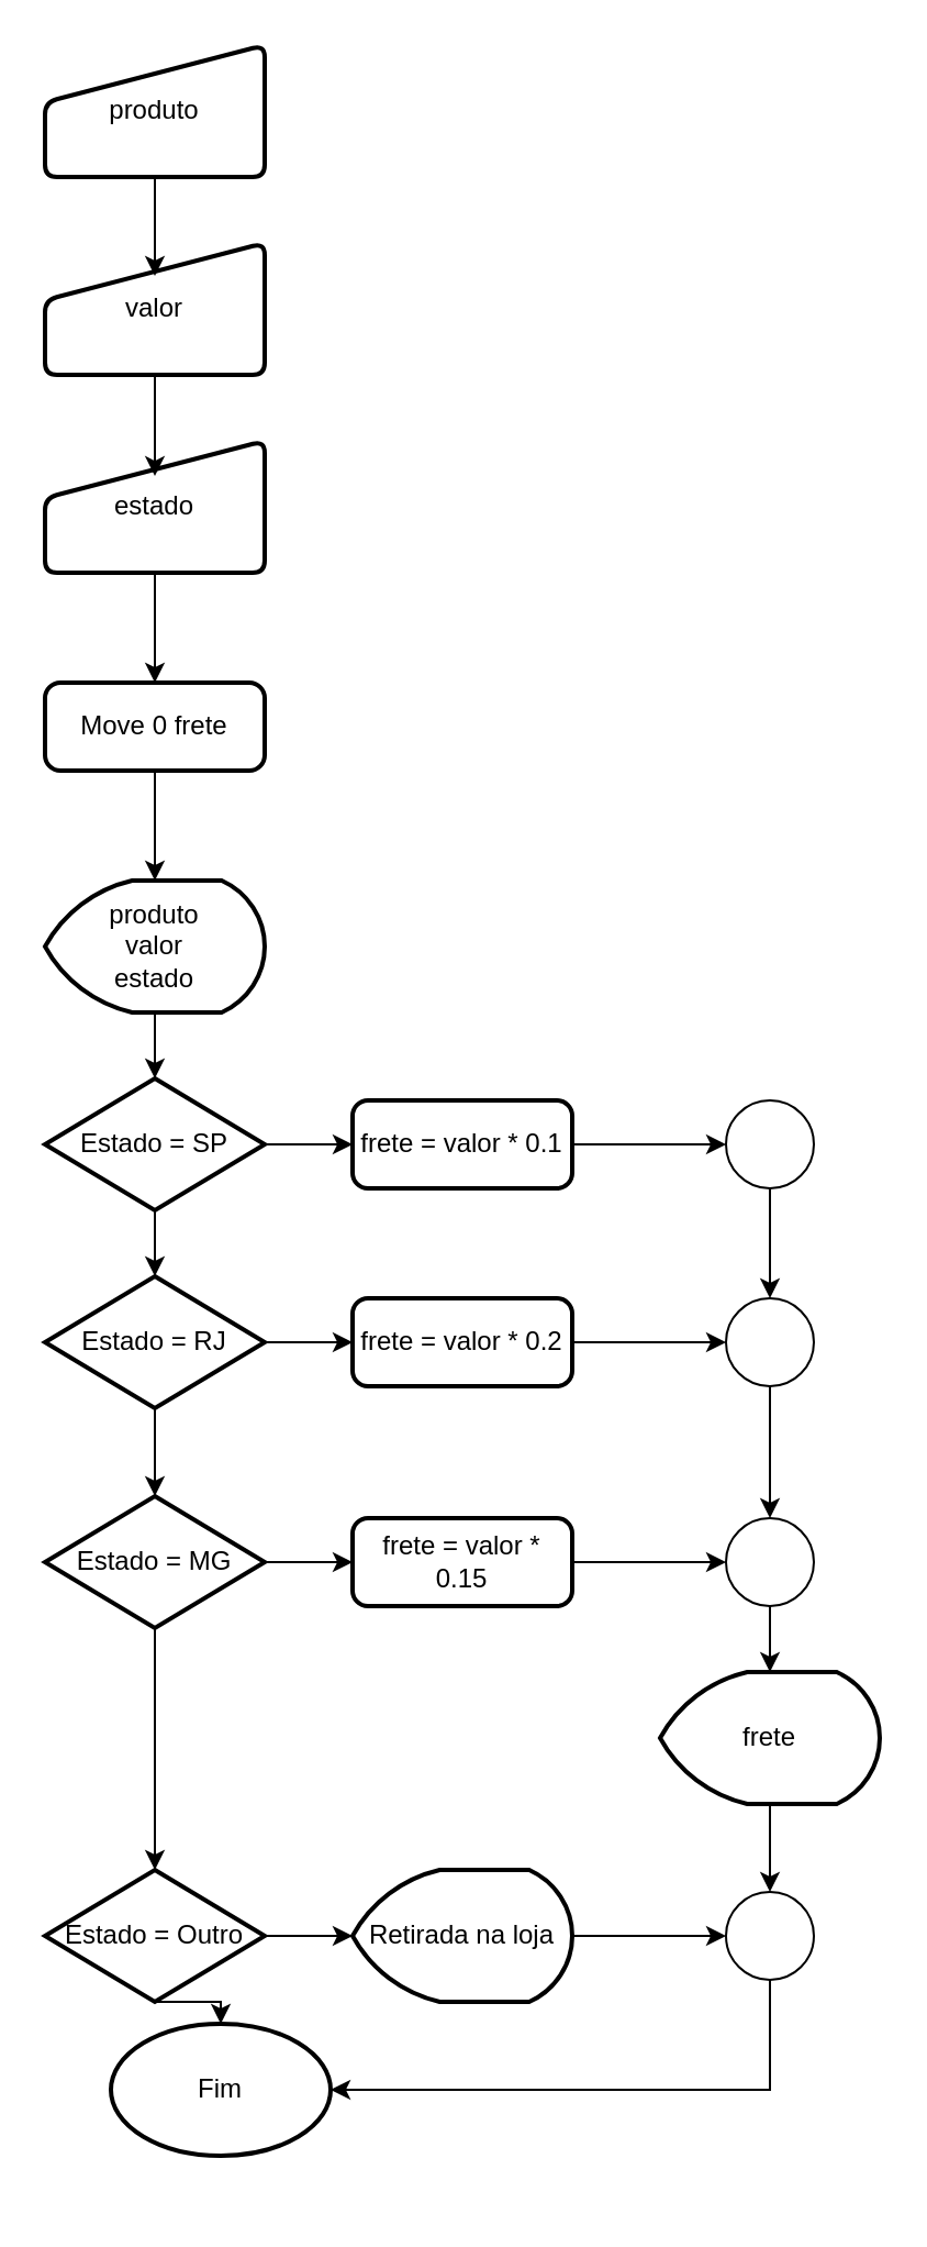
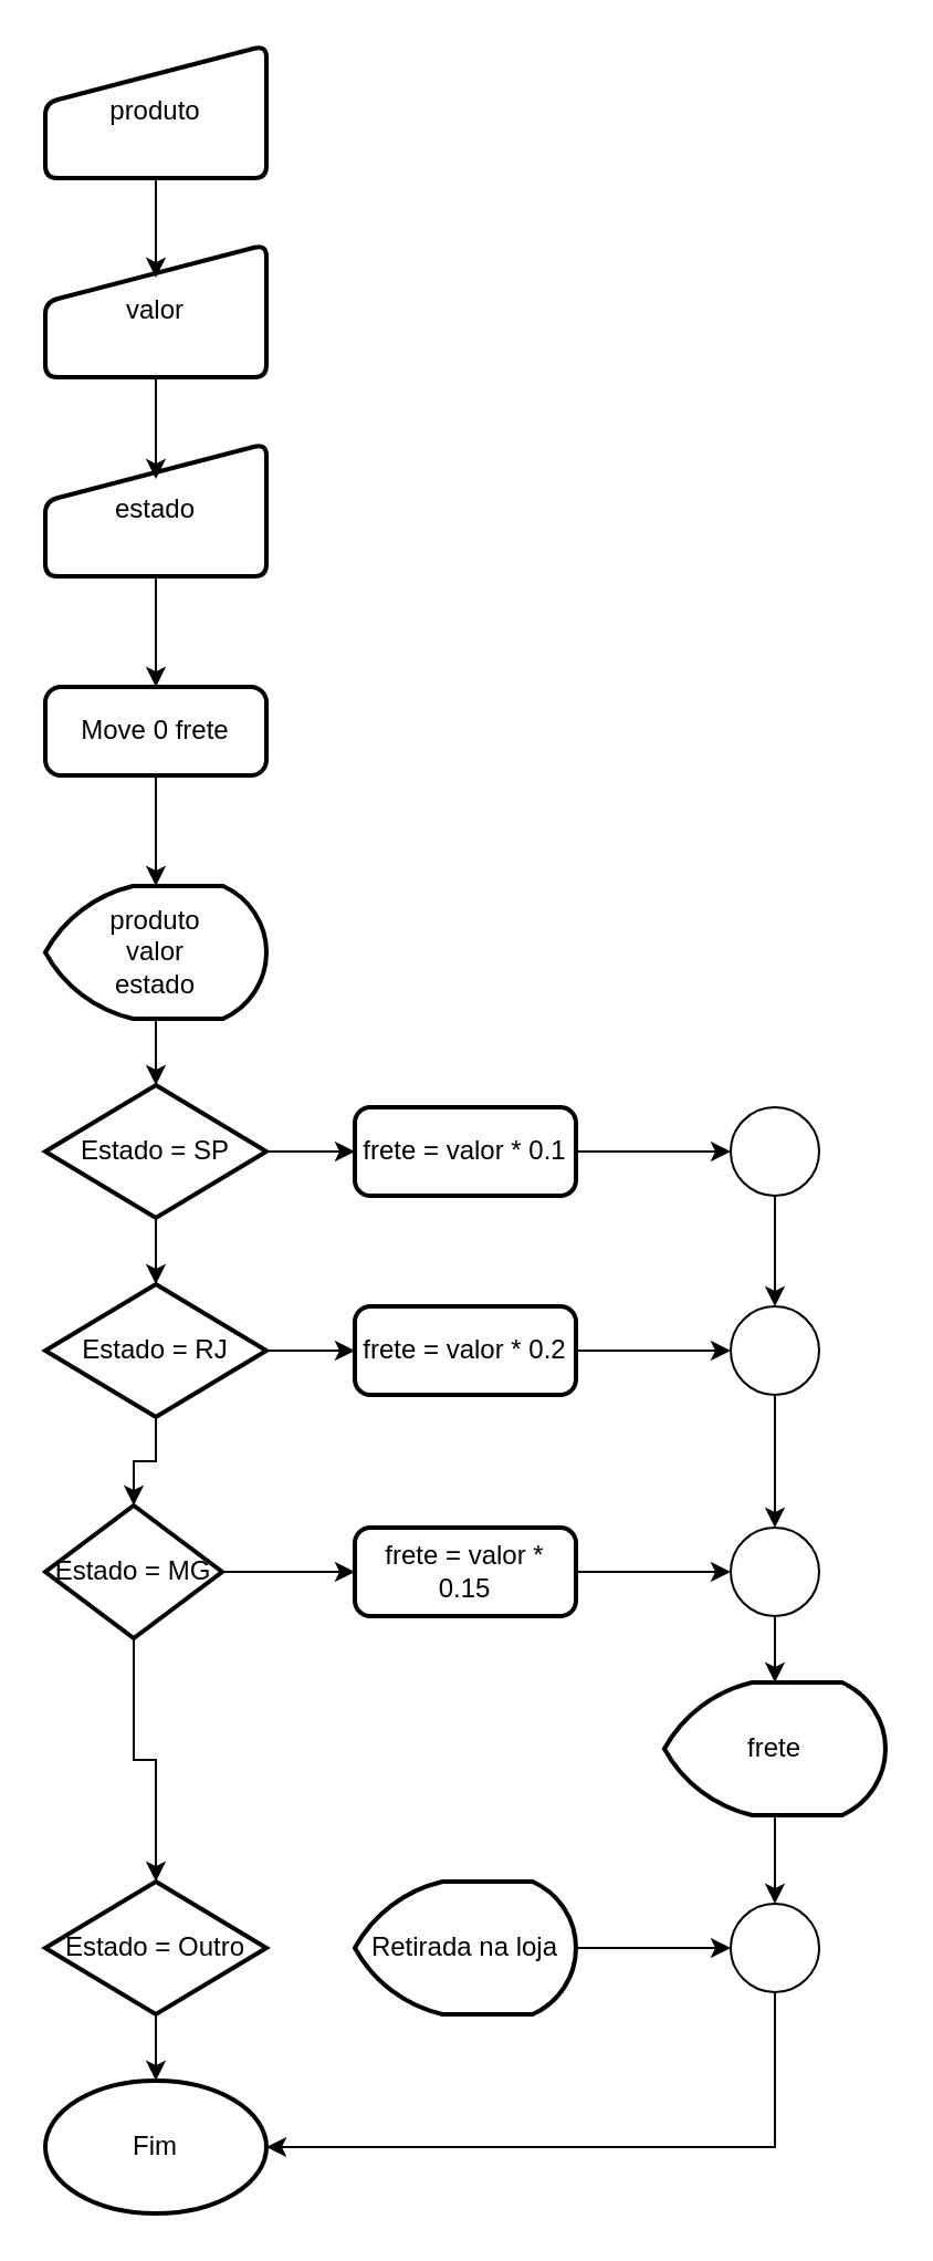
  <mxCell id="0" />
  <mxCell id="1" parent="0" />
  <mxCell id="2" value="produto" style="html=1;strokeWidth=2;shape=manualInput;whiteSpace=wrap;rounded=1;size=26;arcSize=11;" vertex="1" parent="1"><mxGeometry x="20" y="20" width="100" height="60" as="geometry" /></mxCell>
  <mxCell id="3" value="valor" style="html=1;strokeWidth=2;shape=manualInput;whiteSpace=wrap;rounded=1;size=26;arcSize=11;" vertex="1" parent="1"><mxGeometry x="20" y="110" width="100" height="60" as="geometry" /></mxCell>
  <mxCell id="4" style="edgeStyle=orthogonalEdgeStyle;rounded=0;orthogonalLoop=1;jettySize=auto;html=1;exitX=0.5;exitY=1;exitDx=0;exitDy=0;entryX=0.5;entryY=0;entryDx=0;entryDy=0;" edge="1" parent="1" source="5" target="8"><mxGeometry relative="1" as="geometry" /></mxCell>
  <mxCell id="5" value="estado" style="html=1;strokeWidth=2;shape=manualInput;whiteSpace=wrap;rounded=1;size=26;arcSize=11;" vertex="1" parent="1"><mxGeometry x="20" y="200" width="100" height="60" as="geometry" /></mxCell>
  <mxCell id="6" style="edgeStyle=orthogonalEdgeStyle;rounded=0;orthogonalLoop=1;jettySize=auto;html=1;exitX=0.5;exitY=1;exitDx=0;exitDy=0;entryX=0.5;entryY=0.25;entryDx=0;entryDy=0;entryPerimeter=0;" edge="1" parent="1" source="2" target="3"><mxGeometry relative="1" as="geometry" /></mxCell>
  <mxCell id="7" style="edgeStyle=orthogonalEdgeStyle;rounded=0;orthogonalLoop=1;jettySize=auto;html=1;exitX=0.5;exitY=1;exitDx=0;exitDy=0;entryX=0.5;entryY=0.267;entryDx=0;entryDy=0;entryPerimeter=0;" edge="1" parent="1" source="3" target="5"><mxGeometry relative="1" as="geometry" /></mxCell>
  <mxCell id="8" value="Move 0 frete" style="rounded=1;whiteSpace=wrap;html=1;absoluteArcSize=1;arcSize=14;strokeWidth=2;" vertex="1" parent="1"><mxGeometry x="20" y="310" width="100" height="40" as="geometry" /></mxCell>
  <mxCell id="9" style="edgeStyle=orthogonalEdgeStyle;rounded=0;orthogonalLoop=1;jettySize=auto;html=1;exitX=1;exitY=0.5;exitDx=0;exitDy=0;exitPerimeter=0;entryX=0;entryY=0.5;entryDx=0;entryDy=0;" edge="1" parent="1" source="10" target="15"><mxGeometry relative="1" as="geometry" /></mxCell>
  <mxCell id="10" value="Estado = SP" style="strokeWidth=2;html=1;shape=mxgraph.flowchart.decision;whiteSpace=wrap;" vertex="1" parent="1"><mxGeometry x="20" y="490" width="100" height="60" as="geometry" /></mxCell>
  <mxCell id="11" style="edgeStyle=orthogonalEdgeStyle;rounded=0;orthogonalLoop=1;jettySize=auto;html=1;exitX=1;exitY=0.5;exitDx=0;exitDy=0;exitPerimeter=0;entryX=0;entryY=0.5;entryDx=0;entryDy=0;" edge="1" parent="1" source="12" target="16"><mxGeometry relative="1" as="geometry" /></mxCell>
  <mxCell id="12" value="Estado = RJ" style="strokeWidth=2;html=1;shape=mxgraph.flowchart.decision;whiteSpace=wrap;" vertex="1" parent="1"><mxGeometry x="20" y="580" width="100" height="60" as="geometry" /></mxCell>
  <mxCell id="13" style="edgeStyle=orthogonalEdgeStyle;rounded=0;orthogonalLoop=1;jettySize=auto;html=1;exitX=1;exitY=0.5;exitDx=0;exitDy=0;exitPerimeter=0;entryX=0;entryY=0.5;entryDx=0;entryDy=0;" edge="1" parent="1" source="14" target="17"><mxGeometry relative="1" as="geometry" /></mxCell>
- <mxCell id="14" value="Estado = MG" style="strokeWidth=2;html=1;shape=mxgraph.flowchart.decision;whiteSpace=wrap;" vertex="1" parent="1"><mxGeometry x="20" y="680" width="100" height="60" as="geometry" /></mxCell>
+ <mxCell id="14" value="Estado = MG" style="strokeWidth=2;html=1;shape=mxgraph.flowchart.decision;whiteSpace=wrap;" vertex="1" parent="1"><mxGeometry x="20" y="680" width="80" height="60" as="geometry" /></mxCell>
  <mxCell id="15" value="frete = valor * 0.1" style="rounded=1;whiteSpace=wrap;html=1;absoluteArcSize=1;arcSize=14;strokeWidth=2;" vertex="1" parent="1"><mxGeometry x="160" y="500" width="100" height="40" as="geometry" /></mxCell>
  <mxCell id="16" value="frete = valor * 0.2&lt;span style=&quot;color: rgba(0, 0, 0, 0); font-family: monospace; font-size: 0px; text-align: start; text-wrap: nowrap;&quot;&gt;%3CmxGraphModel%3E%3Croot%3E%3CmxCell%20id%3D%220%22%2F%3E%3CmxCell%20id%3D%221%22%20parent%3D%220%22%2F%3E%3CmxCell%20id%3D%222%22%20value%3D%22frete%20%3D%20valor%20*%200.1%22%20style%3D%22rounded%3D1%3BwhiteSpace%3Dwrap%3Bhtml%3D1%3BabsoluteArcSize%3D1%3BarcSize%3D14%3BstrokeWidth%3D2%3B%22%20vertex%3D%221%22%20parent%3D%221%22%3E%3CmxGeometry%20x%3D%22490%22%20y%3D%22520%22%20width%3D%22100%22%20height%3D%2240%22%20as%3D%22geometry%22%2F%3E%3C%2FmxCell%3E%3C%2Froot%3E%3C%2FmxGraphModel%3E&lt;/span&gt;" style="rounded=1;whiteSpace=wrap;html=1;absoluteArcSize=1;arcSize=14;strokeWidth=2;" vertex="1" parent="1"><mxGeometry x="160" y="590" width="100" height="40" as="geometry" /></mxCell>
  <mxCell id="17" value="frete = valor * 0.15" style="rounded=1;whiteSpace=wrap;html=1;absoluteArcSize=1;arcSize=14;strokeWidth=2;" vertex="1" parent="1"><mxGeometry x="160" y="690" width="100" height="40" as="geometry" /></mxCell>
  <mxCell id="18" style="edgeStyle=orthogonalEdgeStyle;rounded=0;orthogonalLoop=1;jettySize=auto;html=1;exitX=0.5;exitY=1;exitDx=0;exitDy=0;exitPerimeter=0;entryX=0.5;entryY=0;entryDx=0;entryDy=0;entryPerimeter=0;" edge="1" parent="1" source="10" target="12"><mxGeometry relative="1" as="geometry" /></mxCell>
  <mxCell id="19" style="edgeStyle=orthogonalEdgeStyle;rounded=0;orthogonalLoop=1;jettySize=auto;html=1;exitX=0.5;exitY=1;exitDx=0;exitDy=0;exitPerimeter=0;entryX=0.5;entryY=0;entryDx=0;entryDy=0;entryPerimeter=0;" edge="1" parent="1" source="12" target="14"><mxGeometry relative="1" as="geometry" /></mxCell>
  <mxCell id="20" value="" style="verticalLabelPosition=bottom;verticalAlign=top;html=1;shape=mxgraph.flowchart.on-page_reference;" vertex="1" parent="1"><mxGeometry x="330" y="500" width="40" height="40" as="geometry" /></mxCell>
  <mxCell id="21" value="" style="verticalLabelPosition=bottom;verticalAlign=top;html=1;shape=mxgraph.flowchart.on-page_reference;" vertex="1" parent="1"><mxGeometry x="330" y="590" width="40" height="40" as="geometry" /></mxCell>
  <mxCell id="22" value="" style="verticalLabelPosition=bottom;verticalAlign=top;html=1;shape=mxgraph.flowchart.on-page_reference;" vertex="1" parent="1"><mxGeometry x="330" y="690" width="40" height="40" as="geometry" /></mxCell>
  <mxCell id="23" style="edgeStyle=orthogonalEdgeStyle;rounded=0;orthogonalLoop=1;jettySize=auto;html=1;exitX=1;exitY=0.5;exitDx=0;exitDy=0;entryX=0;entryY=0.5;entryDx=0;entryDy=0;entryPerimeter=0;" edge="1" parent="1" source="15" target="20"><mxGeometry relative="1" as="geometry" /></mxCell>
  <mxCell id="24" style="edgeStyle=orthogonalEdgeStyle;rounded=0;orthogonalLoop=1;jettySize=auto;html=1;exitX=0.5;exitY=1;exitDx=0;exitDy=0;exitPerimeter=0;entryX=0.5;entryY=0;entryDx=0;entryDy=0;entryPerimeter=0;" edge="1" parent="1" source="20" target="21"><mxGeometry relative="1" as="geometry" /></mxCell>
  <mxCell id="25" style="edgeStyle=orthogonalEdgeStyle;rounded=0;orthogonalLoop=1;jettySize=auto;html=1;exitX=0.5;exitY=1;exitDx=0;exitDy=0;exitPerimeter=0;entryX=0.5;entryY=0;entryDx=0;entryDy=0;entryPerimeter=0;" edge="1" parent="1" source="21" target="22"><mxGeometry relative="1" as="geometry" /></mxCell>
  <mxCell id="26" style="edgeStyle=orthogonalEdgeStyle;rounded=0;orthogonalLoop=1;jettySize=auto;html=1;exitX=1;exitY=0.5;exitDx=0;exitDy=0;entryX=0;entryY=0.5;entryDx=0;entryDy=0;entryPerimeter=0;" edge="1" parent="1" source="16" target="21"><mxGeometry relative="1" as="geometry" /></mxCell>
  <mxCell id="27" style="edgeStyle=orthogonalEdgeStyle;rounded=0;orthogonalLoop=1;jettySize=auto;html=1;exitX=1;exitY=0.5;exitDx=0;exitDy=0;entryX=0;entryY=0.5;entryDx=0;entryDy=0;entryPerimeter=0;" edge="1" parent="1" source="17" target="22"><mxGeometry relative="1" as="geometry" /></mxCell>
  <mxCell id="28" style="edgeStyle=orthogonalEdgeStyle;rounded=0;orthogonalLoop=1;jettySize=auto;html=1;exitX=0.5;exitY=1;exitDx=0;exitDy=0;exitPerimeter=0;entryX=0.5;entryY=0;entryDx=0;entryDy=0;entryPerimeter=0;" edge="1" parent="1" source="14" target="30"><mxGeometry relative="1" as="geometry"><mxPoint x="70" y="770" as="targetPoint" /></mxGeometry></mxCell>
- <mxCell id="29" value="" style="edgeStyle=orthogonalEdgeStyle;rounded=0;orthogonalLoop=1;jettySize=auto;html=1;" edge="1" parent="1" source="30" target="34"><mxGeometry relative="1" as="geometry" /></mxCell>
  <mxCell id="30" value="Estado = Outro" style="strokeWidth=2;html=1;shape=mxgraph.flowchart.decision;whiteSpace=wrap;" vertex="1" parent="1"><mxGeometry x="20" y="850" width="100" height="60" as="geometry" /></mxCell>
  <mxCell id="31" value="produto&lt;div&gt;valor&lt;/div&gt;&lt;div&gt;estado&lt;/div&gt;" style="strokeWidth=2;html=1;shape=mxgraph.flowchart.display;whiteSpace=wrap;" vertex="1" parent="1"><mxGeometry x="20" y="400" width="100" height="60" as="geometry" /></mxCell>
  <mxCell id="32" style="edgeStyle=orthogonalEdgeStyle;rounded=0;orthogonalLoop=1;jettySize=auto;html=1;exitX=0.5;exitY=1;exitDx=0;exitDy=0;entryX=0.5;entryY=0;entryDx=0;entryDy=0;entryPerimeter=0;" edge="1" parent="1" source="8" target="31"><mxGeometry relative="1" as="geometry" /></mxCell>
  <mxCell id="33" style="edgeStyle=orthogonalEdgeStyle;rounded=0;orthogonalLoop=1;jettySize=auto;html=1;exitX=0.5;exitY=1;exitDx=0;exitDy=0;exitPerimeter=0;entryX=0.5;entryY=0;entryDx=0;entryDy=0;entryPerimeter=0;" edge="1" parent="1" source="31" target="10"><mxGeometry relative="1" as="geometry" /></mxCell>
  <mxCell id="34" value="Retirada na loja" style="strokeWidth=2;html=1;shape=mxgraph.flowchart.display;whiteSpace=wrap;" vertex="1" parent="1"><mxGeometry x="160" y="850" width="100" height="60" as="geometry" /></mxCell>
  <mxCell id="35" value="frete" style="strokeWidth=2;html=1;shape=mxgraph.flowchart.display;whiteSpace=wrap;" vertex="1" parent="1"><mxGeometry x="300" y="760" width="100" height="60" as="geometry" /></mxCell>
  <mxCell id="36" style="edgeStyle=orthogonalEdgeStyle;rounded=0;orthogonalLoop=1;jettySize=auto;html=1;exitX=0.5;exitY=1;exitDx=0;exitDy=0;exitPerimeter=0;entryX=0.5;entryY=0;entryDx=0;entryDy=0;entryPerimeter=0;" edge="1" parent="1" source="22" target="35"><mxGeometry relative="1" as="geometry" /></mxCell>
  <mxCell id="37" value="" style="verticalLabelPosition=bottom;verticalAlign=top;html=1;shape=mxgraph.flowchart.on-page_reference;" vertex="1" parent="1"><mxGeometry x="330" y="860" width="40" height="40" as="geometry" /></mxCell>
  <mxCell id="38" style="edgeStyle=orthogonalEdgeStyle;rounded=0;orthogonalLoop=1;jettySize=auto;html=1;exitX=0.5;exitY=1;exitDx=0;exitDy=0;exitPerimeter=0;entryX=0.5;entryY=0;entryDx=0;entryDy=0;entryPerimeter=0;" edge="1" parent="1" source="35" target="37"><mxGeometry relative="1" as="geometry" /></mxCell>
  <mxCell id="39" style="edgeStyle=orthogonalEdgeStyle;rounded=0;orthogonalLoop=1;jettySize=auto;html=1;exitX=1;exitY=0.5;exitDx=0;exitDy=0;exitPerimeter=0;entryX=0;entryY=0.5;entryDx=0;entryDy=0;entryPerimeter=0;" edge="1" parent="1" source="34" target="37"><mxGeometry relative="1" as="geometry" /></mxCell>
- <mxCell id="40" value="Fim" style="strokeWidth=2;html=1;shape=mxgraph.flowchart.start_1;whiteSpace=wrap;" vertex="1" parent="1"><mxGeometry x="50" y="920" width="100" height="60" as="geometry" /></mxCell>
+ <mxCell id="40" value="Fim" style="strokeWidth=2;html=1;shape=mxgraph.flowchart.start_1;whiteSpace=wrap;" vertex="1" parent="1"><mxGeometry x="20" y="940" width="100" height="60" as="geometry" /></mxCell>
  <mxCell id="41" style="edgeStyle=orthogonalEdgeStyle;rounded=0;orthogonalLoop=1;jettySize=auto;html=1;exitX=0.5;exitY=1;exitDx=0;exitDy=0;exitPerimeter=0;entryX=1;entryY=0.5;entryDx=0;entryDy=0;entryPerimeter=0;" edge="1" parent="1" source="37" target="40"><mxGeometry relative="1" as="geometry" /></mxCell>
  <mxCell id="42" style="edgeStyle=orthogonalEdgeStyle;rounded=0;orthogonalLoop=1;jettySize=auto;html=1;exitX=0.5;exitY=1;exitDx=0;exitDy=0;exitPerimeter=0;entryX=0.5;entryY=0;entryDx=0;entryDy=0;entryPerimeter=0;" edge="1" parent="1" source="30" target="40"><mxGeometry relative="1" as="geometry" /></mxCell>
